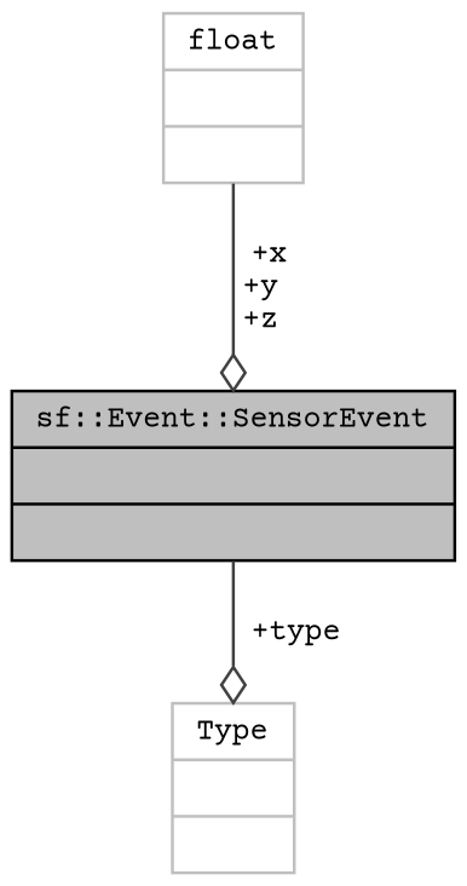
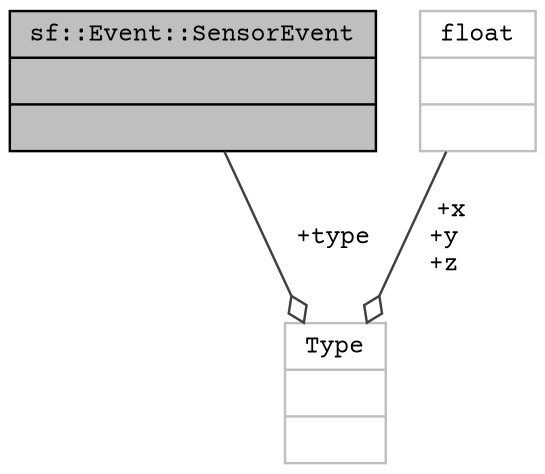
  digraph {
    fontname="Courier Prime"
    node [color=grey75 fillcolor=white fontname="Courier Prime" fontsize=10 shape=record style=filled]
    edge [arrowhead=odiamond color=grey25 fontname="Courier Prime" fontsize=10 labelfontname=Helvetica labelfontsize=10 style=solid]
    n1 [color=black fillcolor=grey75 fontcolor=black height=0.2 label="{sf::Event::SensorEvent\n||}" width=0.4]
    n2 [height=0.2 label="{Type\n||}" width=0.4]
    n3 [height=0.2 label="{float\n||}" width=0.4]
    n1 -> n2 [label=" +type"]
-   n3 -> n1 [label=" +x\n+y\n+z"]
+   n3 -> n2 [label=" +x\n+y\n+z"]
  }
